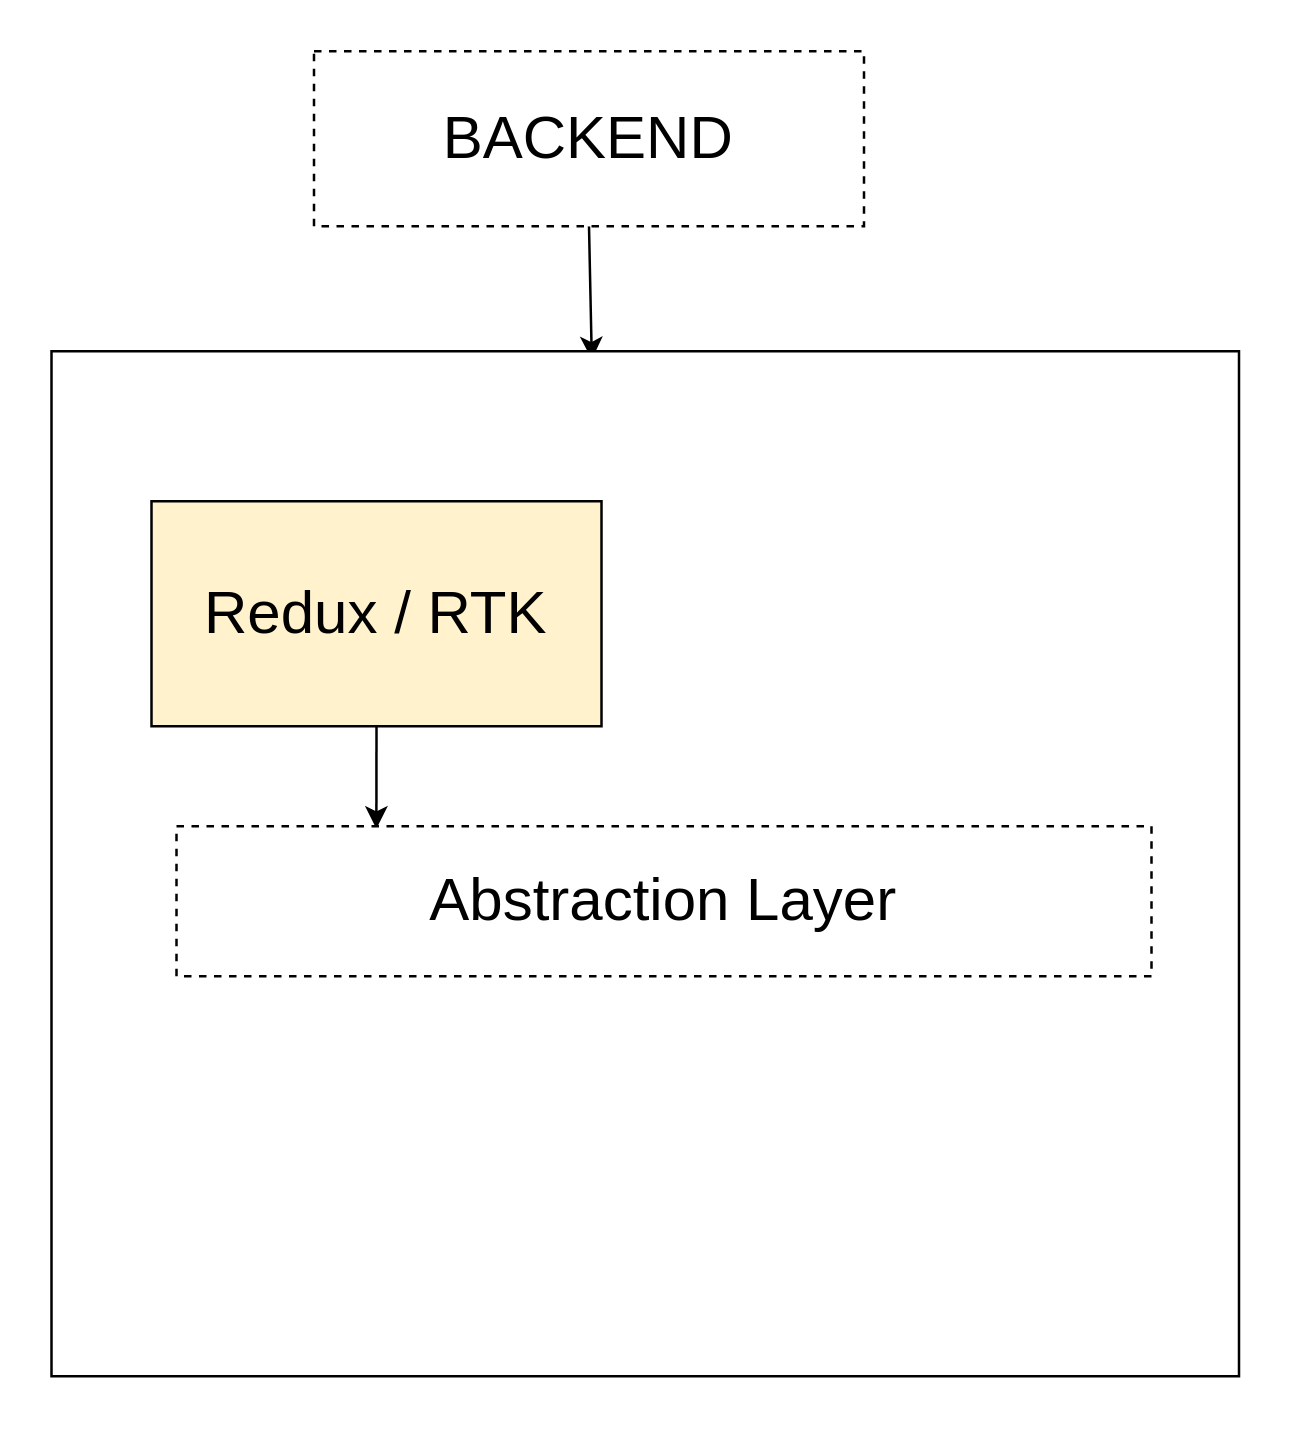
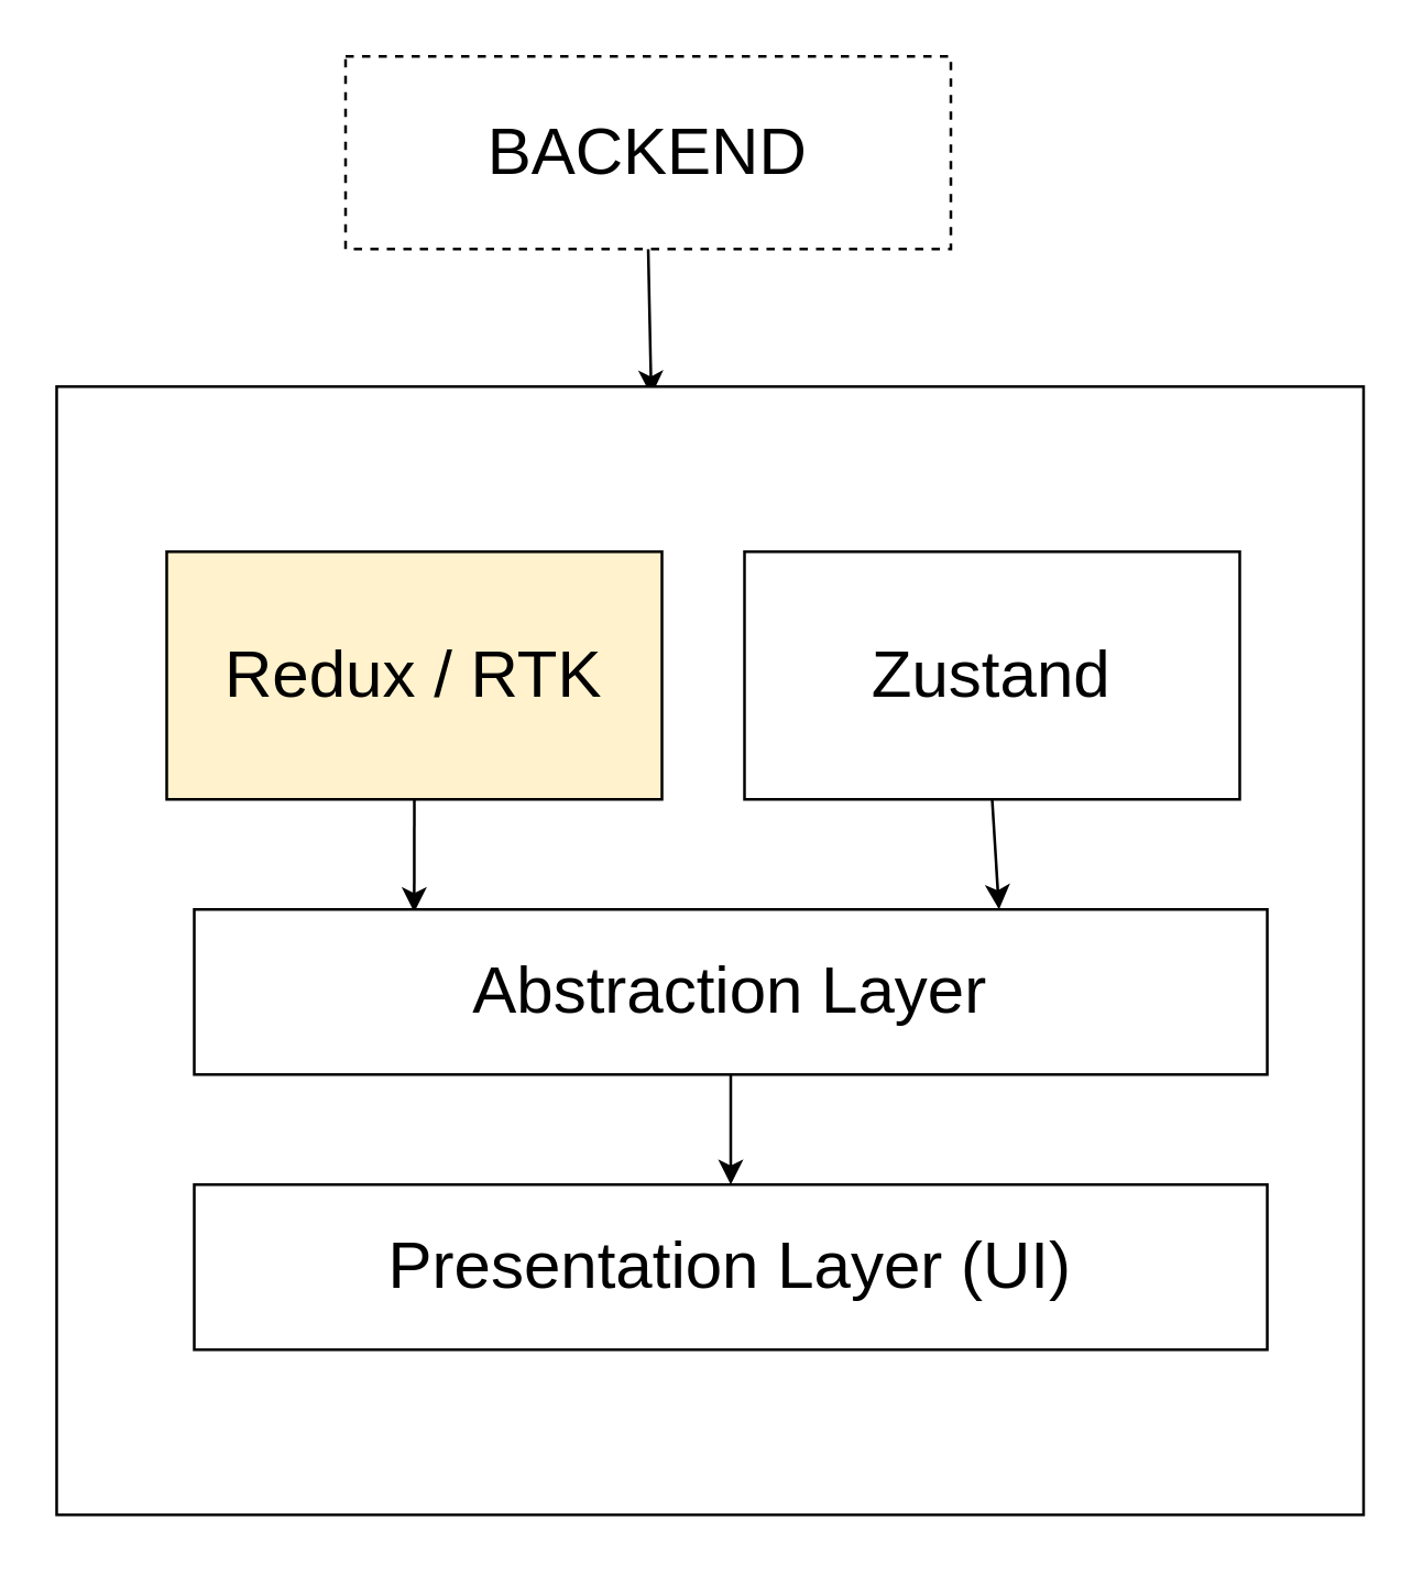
  <mxCell id="0" />
  <mxCell id="1" parent="0" />
  <mxCell id="2" style="edgeStyle=none;html=1;exitX=0.5;exitY=1;exitDx=0;exitDy=0;entryX=0.455;entryY=0.008;entryDx=0;entryDy=0;entryPerimeter=0;fontSize=24;" edge="1" parent="1" source="3" target="4"><mxGeometry relative="1" as="geometry" /></mxCell>
  <mxCell id="3" value="&lt;font style=&quot;font-size: 24px&quot;&gt;BACKEND&lt;/font&gt;" style="rounded=0;whiteSpace=wrap;html=1;dashed=1;" vertex="1" parent="1"><mxGeometry x="125" y="20" width="220" height="70" as="geometry" /></mxCell>
  <mxCell id="4" value="" style="rounded=0;whiteSpace=wrap;html=1;" vertex="1" parent="1"><mxGeometry x="20" y="140" width="475" height="410" as="geometry" /></mxCell>
  <mxCell id="5" style="edgeStyle=none;html=1;exitX=0.5;exitY=1;exitDx=0;exitDy=0;entryX=0.205;entryY=0.017;entryDx=0;entryDy=0;entryPerimeter=0;fontSize=24;" edge="1" parent="1" source="6" target="10"><mxGeometry relative="1" as="geometry" /></mxCell>
  <mxCell id="6" value="Redux / RTK" style="rounded=0;whiteSpace=wrap;html=1;fontSize=24;fillColor=#fff2cc;" vertex="1" parent="1"><mxGeometry x="60" y="200" width="180" height="90" as="geometry" /></mxCell>
- <mxCell id="10" value="Abstraction Layer" style="rounded=0;whiteSpace=wrap;html=1;fontSize=24;dashed=1;" vertex="1" parent="1"><mxGeometry x="70" y="330" width="390" height="60" as="geometry" /></mxCell>
+ <mxCell id="7" style="edgeStyle=none;html=1;exitX=0.5;exitY=1;exitDx=0;exitDy=0;entryX=0.75;entryY=0;entryDx=0;entryDy=0;fontSize=24;" edge="1" parent="1" source="8" target="10"><mxGeometry relative="1" as="geometry" /></mxCell>
+ <mxCell id="8" value="Zustand" style="rounded=0;whiteSpace=wrap;html=1;fontSize=24;" vertex="1" parent="1"><mxGeometry x="270" y="200" width="180" height="90" as="geometry" /></mxCell>
+ <mxCell id="9" style="edgeStyle=none;html=1;exitX=0.5;exitY=1;exitDx=0;exitDy=0;entryX=0.5;entryY=0;entryDx=0;entryDy=0;fontSize=24;" edge="1" parent="1" source="10" target="11"><mxGeometry relative="1" as="geometry" /></mxCell>
+ <mxCell id="10" value="Abstraction Layer" style="rounded=0;whiteSpace=wrap;html=1;fontSize=24;" vertex="1" parent="1"><mxGeometry x="70" y="330" width="390" height="60" as="geometry" /></mxCell>
+ <mxCell id="11" value="Presentation Layer (UI)" style="rounded=0;whiteSpace=wrap;html=1;fontSize=24;" vertex="1" parent="1"><mxGeometry x="70" y="430" width="390" height="60" as="geometry" /></mxCell>
